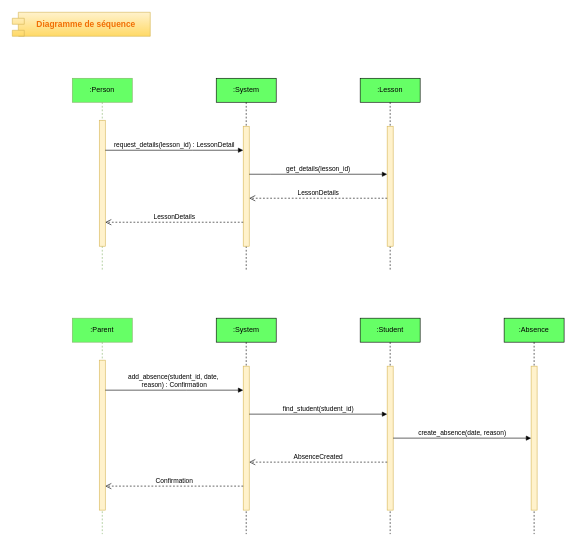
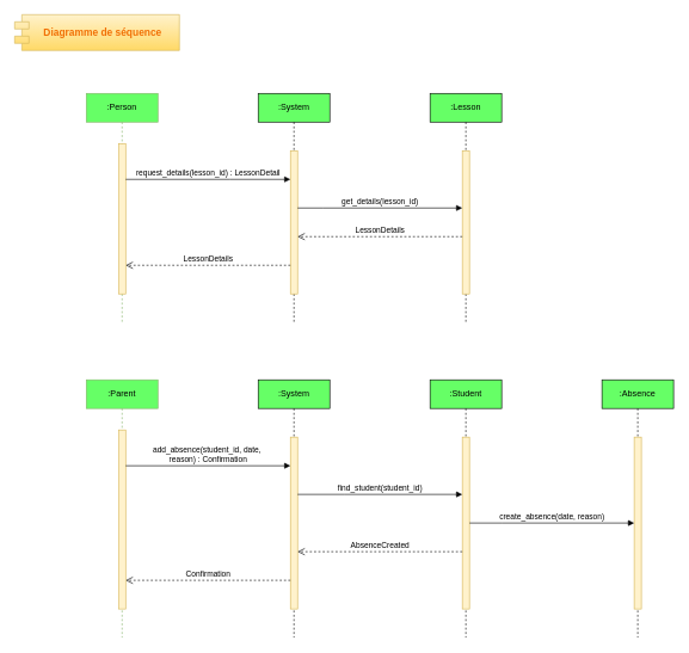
  <mxCell id="0" />
  <mxCell id="1" parent="0" />
- <mxCell id="2" value="Diagramme de séquence&amp;nbsp;" style="shape=module;align=left;spacingLeft=20;align=center;verticalAlign=middle;whiteSpace=wrap;html=1;fillColor=#fff2cc;strokeColor=#d6b656;gradientColor=#ffd966;fontColor=#f16f04;labelBackgroundColor=none;fontStyle=1;fontSize=14;" parent="1" vertex="1"><mxGeometry x="20" y="20" width="230" height="40" as="geometry" /></mxCell>
+ <mxCell id="2" value="Diagramme de séquence&amp;nbsp;" style="shape=module;align=left;spacingLeft=20;align=center;verticalAlign=middle;whiteSpace=wrap;html=1;fillColor=#fff2cc;strokeColor=#d6b656;gradientColor=#ffd966;fontColor=#f16f04;labelBackgroundColor=none;fontStyle=1;fontSize=14;" parent="1" vertex="1"><mxGeometry x="20" y="20" width="230" height="50" as="geometry" /></mxCell>
  <mxCell id="3" value=":Person" style="shape=umlLifeline;perimeter=lifelinePerimeter;whiteSpace=wrap;html=1;container=0;dropTarget=0;collapsible=0;recursiveResize=0;outlineConnect=0;portConstraint=eastwest;newEdgeStyle={&quot;edgeStyle&quot;:&quot;elbowEdgeStyle&quot;,&quot;elbow&quot;:&quot;vertical&quot;,&quot;curved&quot;:0,&quot;rounded&quot;:0};fillColor=#66ff66;strokeColor=#82b366;" vertex="1" parent="1"><mxGeometry x="120" y="130" width="100" height="320" as="geometry" /></mxCell>
  <mxCell id="4" value="" style="html=1;points=[];perimeter=orthogonalPerimeter;outlineConnect=0;targetShapes=umlLifeline;portConstraint=eastwest;newEdgeStyle={&quot;edgeStyle&quot;:&quot;elbowEdgeStyle&quot;,&quot;elbow&quot;:&quot;vertical&quot;,&quot;curved&quot;:0,&quot;rounded&quot;:0};fillColor=#fff2cc;strokeColor=#d6b656;" vertex="1" parent="3"><mxGeometry x="45" y="70" width="10" height="210" as="geometry" /></mxCell>
  <mxCell id="5" value=":System" style="shape=umlLifeline;perimeter=lifelinePerimeter;whiteSpace=wrap;html=1;container=0;dropTarget=0;collapsible=0;recursiveResize=0;outlineConnect=0;portConstraint=eastwest;newEdgeStyle={&quot;edgeStyle&quot;:&quot;elbowEdgeStyle&quot;,&quot;elbow&quot;:&quot;vertical&quot;,&quot;curved&quot;:0,&quot;rounded&quot;:0};fillColor=#66ff66;" vertex="1" parent="1"><mxGeometry x="360" y="130" width="100" height="320" as="geometry" /></mxCell>
  <mxCell id="6" value="" style="html=1;points=[];perimeter=orthogonalPerimeter;outlineConnect=0;targetShapes=umlLifeline;portConstraint=eastwest;newEdgeStyle={&quot;edgeStyle&quot;:&quot;elbowEdgeStyle&quot;,&quot;elbow&quot;:&quot;vertical&quot;,&quot;curved&quot;:0,&quot;rounded&quot;:0};fillColor=#fff2cc;strokeColor=#d6b656;" vertex="1" parent="5"><mxGeometry x="45" y="80" width="10" height="200" as="geometry" /></mxCell>
  <mxCell id="7" value="request_details(lesson_id) : LessonDetail" style="html=1;verticalAlign=bottom;endArrow=block;edgeStyle=elbowEdgeStyle;elbow=vertical;curved=0;rounded=0;" edge="1" parent="1" source="4" target="6"><mxGeometry relative="1" as="geometry"><mxPoint x="275" y="220" as="sourcePoint" /><Array as="points"><mxPoint x="320" y="250" /><mxPoint x="260" y="210" /></Array></mxGeometry></mxCell>
  <mxCell id="8" value="LessonDetails" style="html=1;verticalAlign=bottom;endArrow=open;dashed=1;endSize=8;edgeStyle=elbowEdgeStyle;elbow=vertical;curved=0;rounded=0;" edge="1" parent="1"><mxGeometry relative="1" as="geometry"><mxPoint x="175" y="370" as="targetPoint" /><Array as="points"><mxPoint x="340" y="370" /><mxPoint x="270" y="410" /></Array><mxPoint x="405" y="370" as="sourcePoint" /></mxGeometry></mxCell>
  <mxCell id="9" value=":Lesson" style="shape=umlLifeline;perimeter=lifelinePerimeter;whiteSpace=wrap;html=1;container=0;dropTarget=0;collapsible=0;recursiveResize=0;outlineConnect=0;portConstraint=eastwest;newEdgeStyle={&quot;edgeStyle&quot;:&quot;elbowEdgeStyle&quot;,&quot;elbow&quot;:&quot;vertical&quot;,&quot;curved&quot;:0,&quot;rounded&quot;:0};fillColor=#66FF66;" vertex="1" parent="1"><mxGeometry x="600" y="130" width="100" height="320" as="geometry" /></mxCell>
  <mxCell id="10" value="" style="html=1;points=[];perimeter=orthogonalPerimeter;outlineConnect=0;targetShapes=umlLifeline;portConstraint=eastwest;newEdgeStyle={&quot;edgeStyle&quot;:&quot;elbowEdgeStyle&quot;,&quot;elbow&quot;:&quot;vertical&quot;,&quot;curved&quot;:0,&quot;rounded&quot;:0};fillColor=#fff2cc;strokeColor=#d6b656;" vertex="1" parent="9"><mxGeometry x="45" y="80" width="10" height="200" as="geometry" /></mxCell>
  <mxCell id="11" value="get_details(lesson_id)" style="html=1;verticalAlign=bottom;endArrow=block;edgeStyle=elbowEdgeStyle;elbow=vertical;curved=0;rounded=0;" edge="1" parent="1" source="6" target="10"><mxGeometry relative="1" as="geometry"><mxPoint x="420" y="250" as="sourcePoint" /><Array as="points"><mxPoint x="450" y="290" /><mxPoint x="505" y="250" /></Array><mxPoint x="640" y="250" as="targetPoint" /></mxGeometry></mxCell>
  <mxCell id="12" value="LessonDetails" style="html=1;verticalAlign=bottom;endArrow=open;dashed=1;endSize=8;edgeStyle=elbowEdgeStyle;elbow=vertical;curved=0;rounded=0;" edge="1" parent="1" source="10" target="6"><mxGeometry relative="1" as="geometry"><mxPoint x="450" y="290" as="targetPoint" /><Array as="points"><mxPoint x="460" y="330" /><mxPoint x="505" y="290" /></Array><mxPoint x="640" y="290" as="sourcePoint" /></mxGeometry></mxCell>
  <mxCell id="13" value=":Parent" style="shape=umlLifeline;perimeter=lifelinePerimeter;whiteSpace=wrap;html=1;container=0;dropTarget=0;collapsible=0;recursiveResize=0;outlineConnect=0;portConstraint=eastwest;newEdgeStyle={&quot;edgeStyle&quot;:&quot;elbowEdgeStyle&quot;,&quot;elbow&quot;:&quot;vertical&quot;,&quot;curved&quot;:0,&quot;rounded&quot;:0};fillColor=#66ff66;strokeColor=#82b366;" vertex="1" parent="1"><mxGeometry x="120" y="530" width="100" height="360" as="geometry" /></mxCell>
  <mxCell id="14" value="" style="html=1;points=[];perimeter=orthogonalPerimeter;outlineConnect=0;targetShapes=umlLifeline;portConstraint=eastwest;newEdgeStyle={&quot;edgeStyle&quot;:&quot;elbowEdgeStyle&quot;,&quot;elbow&quot;:&quot;vertical&quot;,&quot;curved&quot;:0,&quot;rounded&quot;:0};fillColor=#fff2cc;strokeColor=#d6b656;" vertex="1" parent="13"><mxGeometry x="45" y="70" width="10" height="250" as="geometry" /></mxCell>
  <mxCell id="15" value=":System" style="shape=umlLifeline;perimeter=lifelinePerimeter;whiteSpace=wrap;html=1;container=0;dropTarget=0;collapsible=0;recursiveResize=0;outlineConnect=0;portConstraint=eastwest;newEdgeStyle={&quot;edgeStyle&quot;:&quot;elbowEdgeStyle&quot;,&quot;elbow&quot;:&quot;vertical&quot;,&quot;curved&quot;:0,&quot;rounded&quot;:0};fillColor=#66ff66;" vertex="1" parent="1"><mxGeometry x="360" y="530" width="100" height="360" as="geometry" /></mxCell>
  <mxCell id="16" value="" style="html=1;points=[];perimeter=orthogonalPerimeter;outlineConnect=0;targetShapes=umlLifeline;portConstraint=eastwest;newEdgeStyle={&quot;edgeStyle&quot;:&quot;elbowEdgeStyle&quot;,&quot;elbow&quot;:&quot;vertical&quot;,&quot;curved&quot;:0,&quot;rounded&quot;:0};fillColor=#fff2cc;strokeColor=#d6b656;" vertex="1" parent="15"><mxGeometry x="45" y="80" width="10" height="240" as="geometry" /></mxCell>
  <mxCell id="17" value="add_absence(student_id, date,&amp;nbsp;&lt;div&gt;reason) : Confirmation&lt;/div&gt;" style="html=1;verticalAlign=bottom;endArrow=block;edgeStyle=elbowEdgeStyle;elbow=vertical;curved=0;rounded=0;" edge="1" parent="1" source="14" target="16"><mxGeometry relative="1" as="geometry"><mxPoint x="275" y="620" as="sourcePoint" /><Array as="points"><mxPoint x="310" y="650" /><mxPoint x="260" y="610" /></Array></mxGeometry></mxCell>
  <mxCell id="18" value="Confirmation" style="html=1;verticalAlign=bottom;endArrow=open;dashed=1;endSize=8;edgeStyle=elbowEdgeStyle;elbow=vertical;curved=0;rounded=0;" edge="1" parent="1" source="16" target="14"><mxGeometry x="0.002" relative="1" as="geometry"><mxPoint x="275" y="695" as="targetPoint" /><Array as="points"><mxPoint x="380" y="810" /><mxPoint x="320" y="770" /><mxPoint x="340" y="730" /><mxPoint x="270" y="770" /></Array><mxPoint as="offset" /></mxGeometry></mxCell>
  <mxCell id="19" value=":Student" style="shape=umlLifeline;perimeter=lifelinePerimeter;whiteSpace=wrap;html=1;container=0;dropTarget=0;collapsible=0;recursiveResize=0;outlineConnect=0;portConstraint=eastwest;newEdgeStyle={&quot;edgeStyle&quot;:&quot;elbowEdgeStyle&quot;,&quot;elbow&quot;:&quot;vertical&quot;,&quot;curved&quot;:0,&quot;rounded&quot;:0};fillColor=#66FF66;" vertex="1" parent="1"><mxGeometry x="600" y="530" width="100" height="360" as="geometry" /></mxCell>
  <mxCell id="20" value="" style="html=1;points=[];perimeter=orthogonalPerimeter;outlineConnect=0;targetShapes=umlLifeline;portConstraint=eastwest;newEdgeStyle={&quot;edgeStyle&quot;:&quot;elbowEdgeStyle&quot;,&quot;elbow&quot;:&quot;vertical&quot;,&quot;curved&quot;:0,&quot;rounded&quot;:0};fillColor=#fff2cc;strokeColor=#d6b656;" vertex="1" parent="19"><mxGeometry x="45" y="80" width="10" height="240" as="geometry" /></mxCell>
  <mxCell id="21" value="find_student(student_id)" style="html=1;verticalAlign=bottom;endArrow=block;edgeStyle=elbowEdgeStyle;elbow=vertical;curved=0;rounded=0;" edge="1" parent="1" source="16" target="20"><mxGeometry x="0.002" relative="1" as="geometry"><mxPoint x="420" y="650" as="sourcePoint" /><Array as="points"><mxPoint x="480" y="690" /><mxPoint x="505" y="650" /></Array><mxPoint x="640" y="650" as="targetPoint" /><mxPoint as="offset" /></mxGeometry></mxCell>
  <mxCell id="22" value="AbsenceCreated" style="html=1;verticalAlign=bottom;endArrow=open;dashed=1;endSize=8;edgeStyle=elbowEdgeStyle;elbow=vertical;curved=0;rounded=0;" edge="1" parent="1" source="20" target="16"><mxGeometry x="0.002" relative="1" as="geometry"><mxPoint x="450" y="690" as="targetPoint" /><Array as="points"><mxPoint x="600" y="770" /><mxPoint x="610" y="730" /><mxPoint x="505" y="690" /></Array><mxPoint x="640" y="690" as="sourcePoint" /><mxPoint as="offset" /></mxGeometry></mxCell>
  <mxCell id="23" value=":Absence" style="shape=umlLifeline;perimeter=lifelinePerimeter;whiteSpace=wrap;html=1;container=0;dropTarget=0;collapsible=0;recursiveResize=0;outlineConnect=0;portConstraint=eastwest;newEdgeStyle={&quot;edgeStyle&quot;:&quot;elbowEdgeStyle&quot;,&quot;elbow&quot;:&quot;vertical&quot;,&quot;curved&quot;:0,&quot;rounded&quot;:0};fillColor=#66FF66;" vertex="1" parent="1"><mxGeometry x="840" y="530" width="100" height="360" as="geometry" /></mxCell>
  <mxCell id="24" value="" style="html=1;points=[];perimeter=orthogonalPerimeter;outlineConnect=0;targetShapes=umlLifeline;portConstraint=eastwest;newEdgeStyle={&quot;edgeStyle&quot;:&quot;elbowEdgeStyle&quot;,&quot;elbow&quot;:&quot;vertical&quot;,&quot;curved&quot;:0,&quot;rounded&quot;:0};fillColor=#fff2cc;strokeColor=#d6b656;" vertex="1" parent="23"><mxGeometry x="45" y="80" width="10" height="240" as="geometry" /></mxCell>
  <mxCell id="25" value="create_absence(date, reason)" style="html=1;verticalAlign=bottom;endArrow=block;edgeStyle=elbowEdgeStyle;elbow=vertical;curved=0;rounded=0;" edge="1" parent="1" source="20" target="24"><mxGeometry x="0.002" relative="1" as="geometry"><mxPoint x="660" y="690" as="sourcePoint" /><Array as="points"><mxPoint x="700" y="730" /><mxPoint x="750" y="690" /></Array><mxPoint x="890" y="690" as="targetPoint" /><mxPoint as="offset" /></mxGeometry></mxCell>
